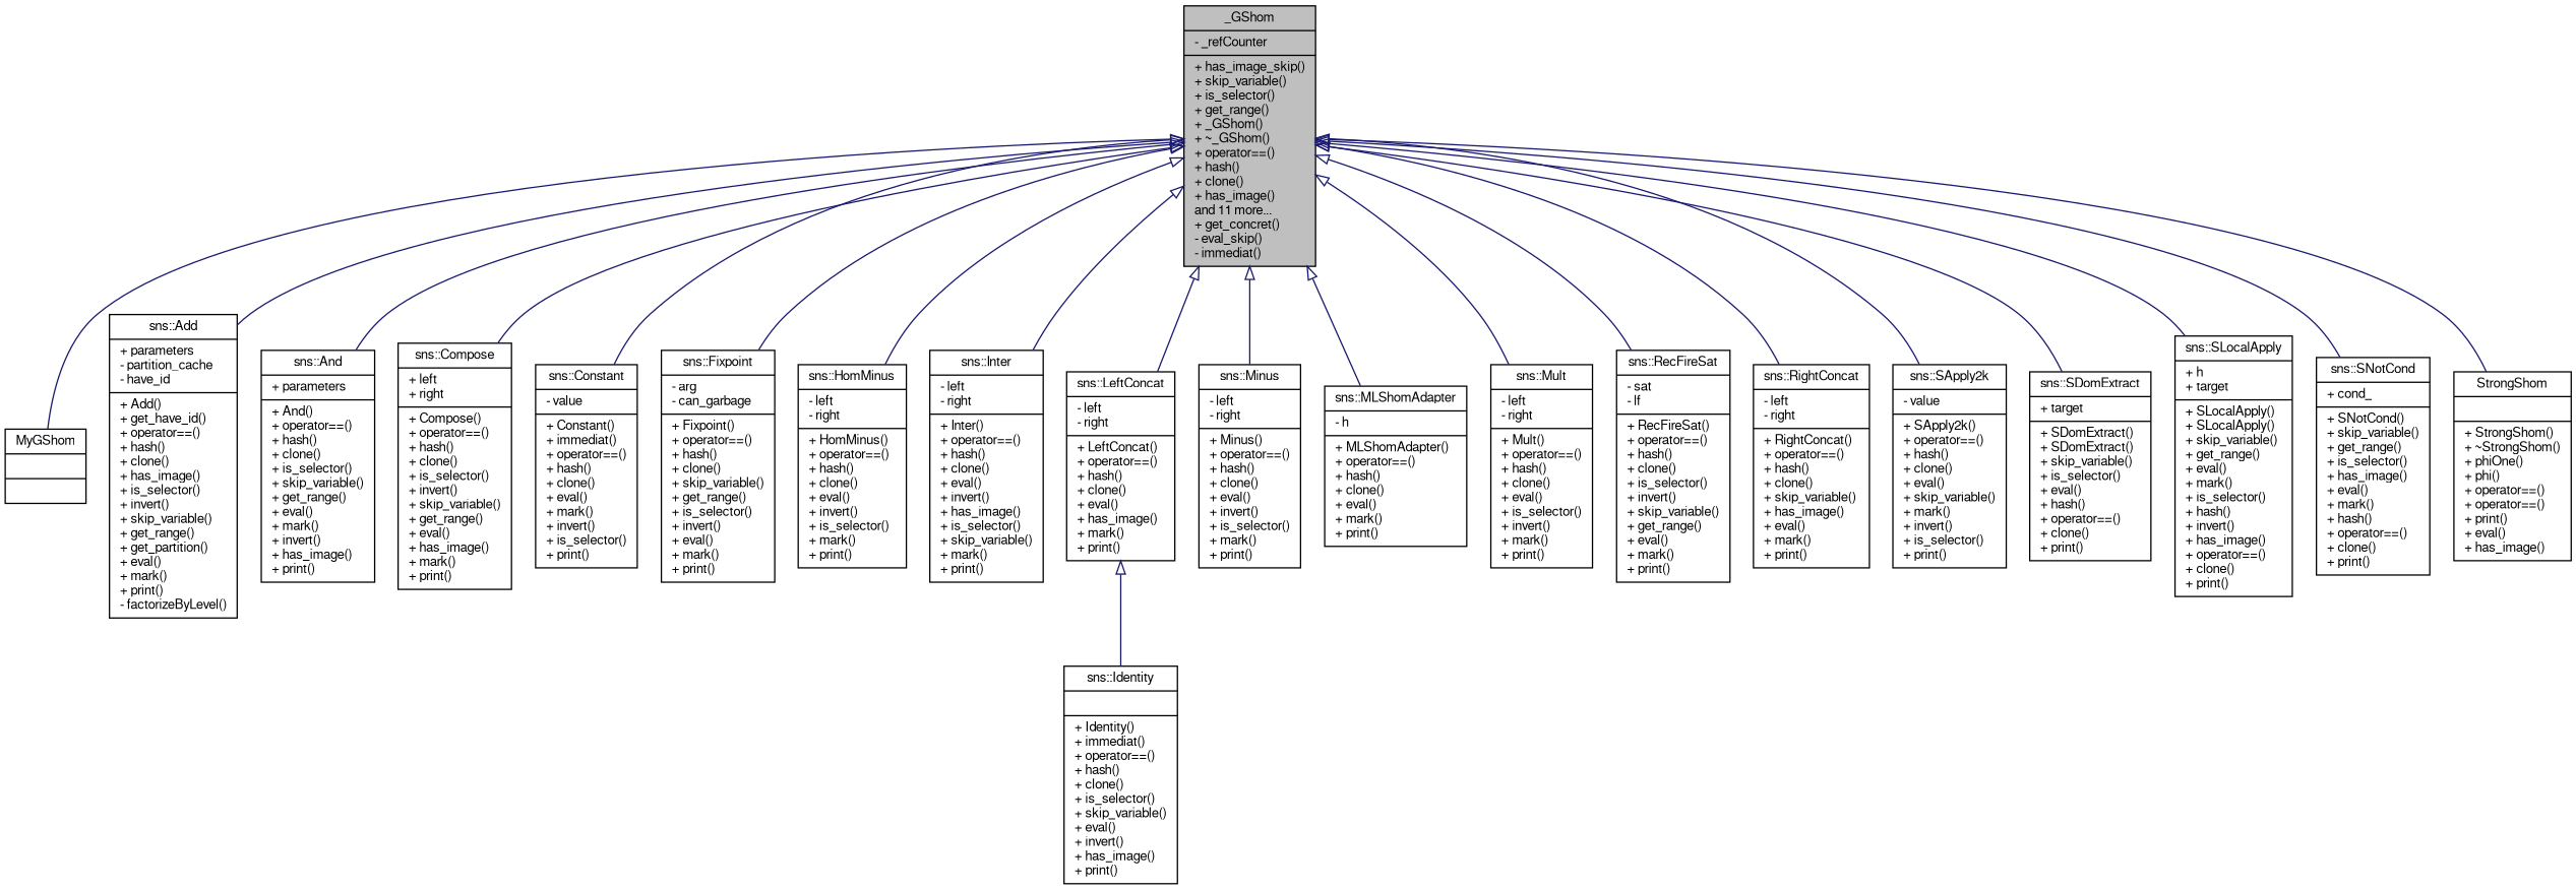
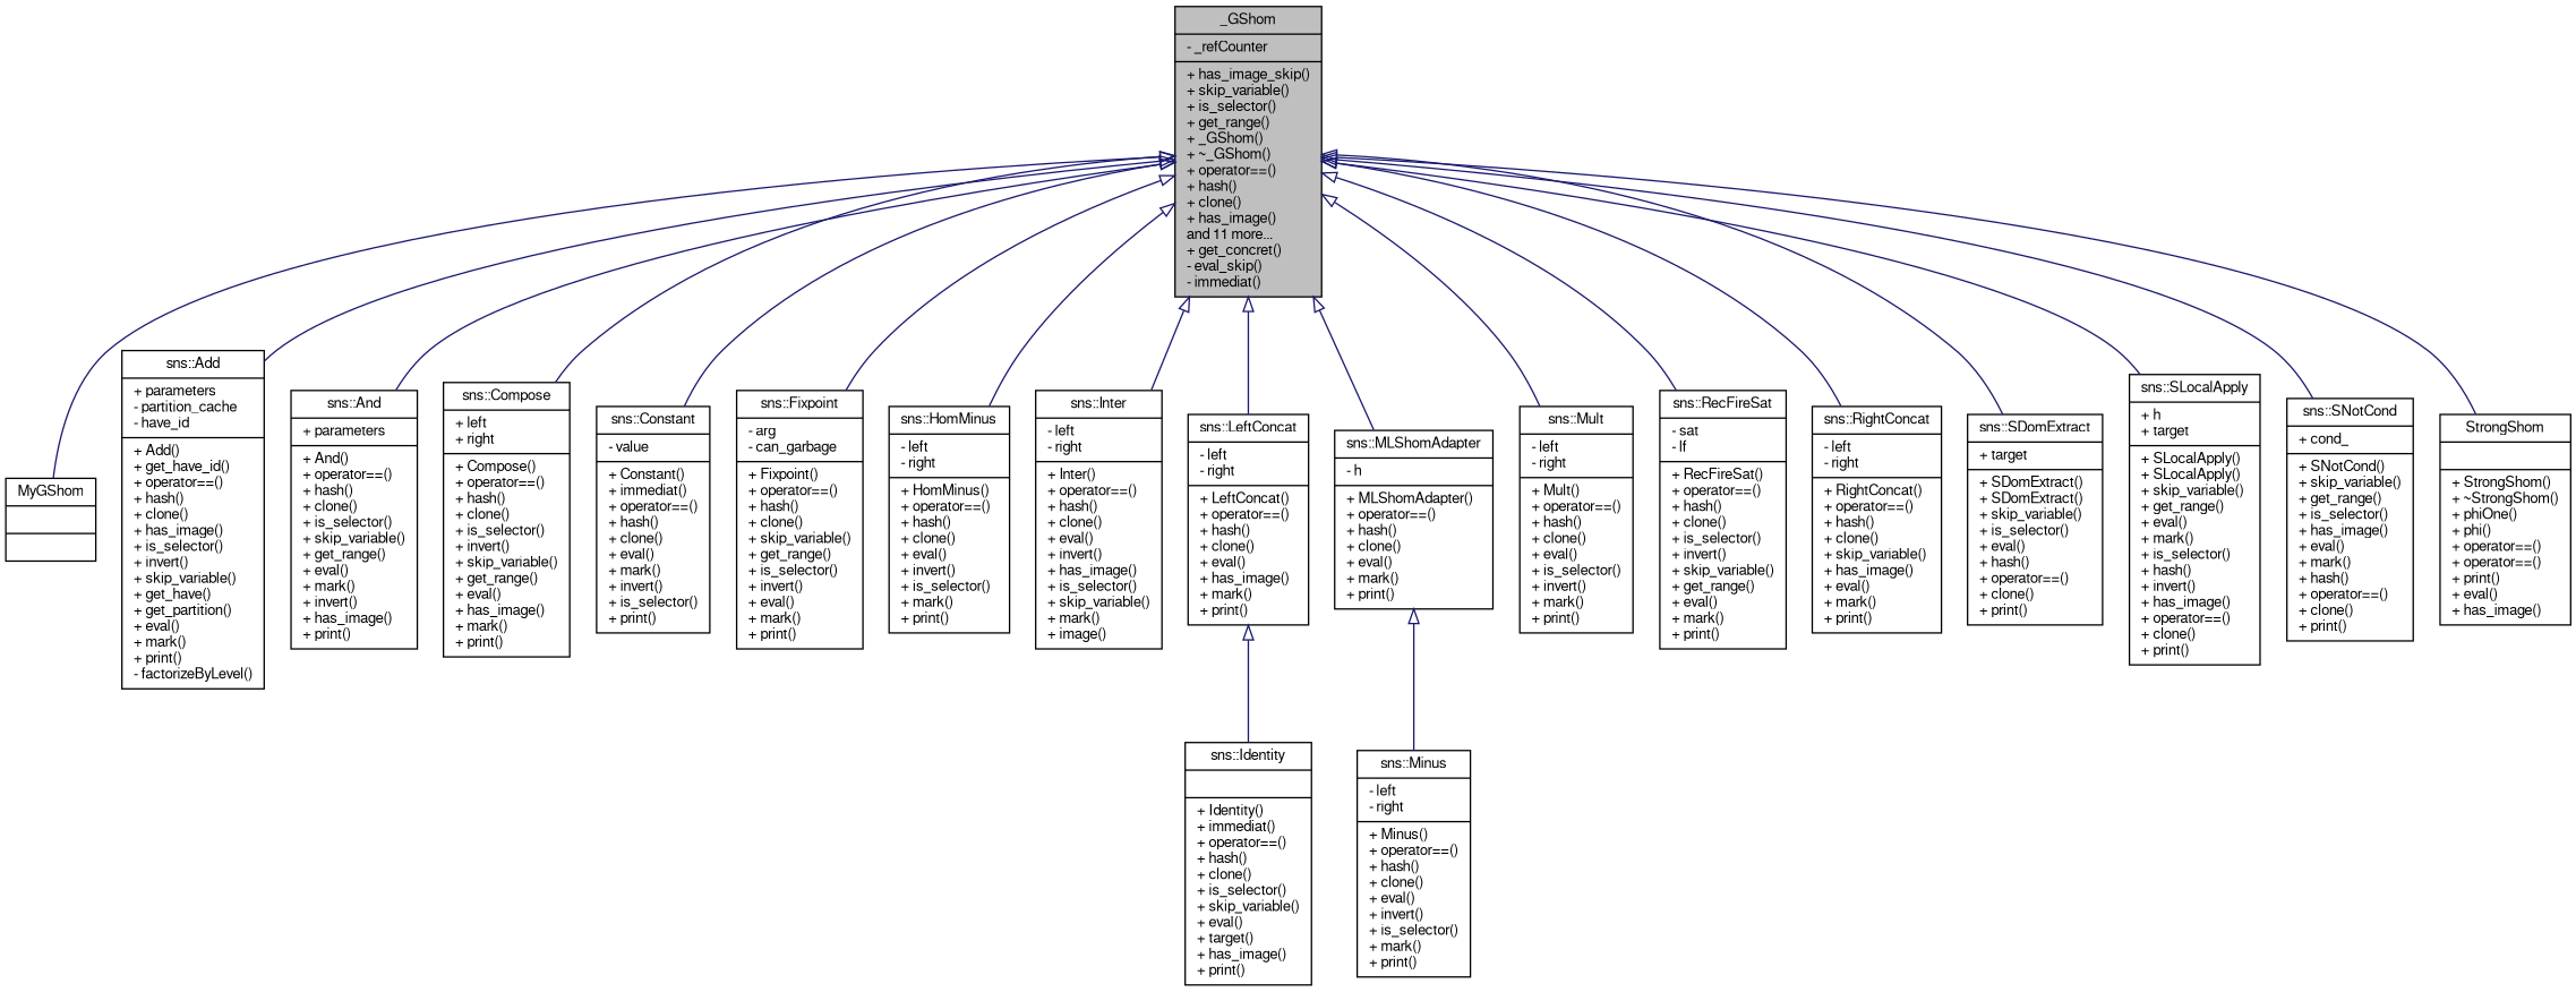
  digraph {
    node [color=black fillcolor=white fontname=FreeSans fontsize=10 shape=record style=filled]
    edge [arrowtail=onormal color=midnightblue dir=back fontname=FreeSans fontsize=10 labelfontname=FreeSans labelfontsize=10 style=solid]
    n1 [fillcolor=grey75 fontcolor=black height=0.2 label="{_GShom\n|- _refCounter\l|+ has_image_skip()\l+ skip_variable()\l+ is_selector()\l+ get_range()\l+ _GShom()\l+ ~_GShom()\l+ operator==()\l+ hash()\l+ clone()\l+ has_image()\land 11 more...\l+ get_concret()\l- eval_skip()\l- immediat()\l}" width=0.4]
    n2 [height=0.2 label="{MyGShom\n||}" width=0.4]
-   n3 [height=0.2 label="{sns::Add\n|+ parameters\l- partition_cache\l- have_id\l|+ Add()\l+ get_have_id()\l+ operator==()\l+ hash()\l+ clone()\l+ has_image()\l+ is_selector()\l+ invert()\l+ skip_variable()\l+ get_range()\l+ get_partition()\l+ eval()\l+ mark()\l+ print()\l- factorizeByLevel()\l}" width=0.4]
+   n3 [height=0.2 label="{sns::Add\n|+ parameters\l- partition_cache\l- have_id\l|+ Add()\l+ get_have_id()\l+ operator==()\l+ hash()\l+ clone()\l+ has_image()\l+ is_selector()\l+ invert()\l+ skip_variable()\l+ get_have()\l+ get_partition()\l+ eval()\l+ mark()\l+ print()\l- factorizeByLevel()\l}" width=0.4]
    n4 [height=0.2 label="{sns::And\n|+ parameters\l|+ And()\l+ operator==()\l+ hash()\l+ clone()\l+ is_selector()\l+ skip_variable()\l+ get_range()\l+ eval()\l+ mark()\l+ invert()\l+ has_image()\l+ print()\l}" width=0.4]
    n5 [height=0.2 label="{sns::Compose\n|+ left\l+ right\l|+ Compose()\l+ operator==()\l+ hash()\l+ clone()\l+ is_selector()\l+ invert()\l+ skip_variable()\l+ get_range()\l+ eval()\l+ has_image()\l+ mark()\l+ print()\l}" width=0.4]
    n6 [height=0.2 label="{sns::Constant\n|- value\l|+ Constant()\l+ immediat()\l+ operator==()\l+ hash()\l+ clone()\l+ eval()\l+ mark()\l+ invert()\l+ is_selector()\l+ print()\l}" width=0.4]
    n7 [height=0.2 label="{sns::Fixpoint\n|- arg\l- can_garbage\l|+ Fixpoint()\l+ operator==()\l+ hash()\l+ clone()\l+ skip_variable()\l+ get_range()\l+ is_selector()\l+ invert()\l+ eval()\l+ mark()\l+ print()\l}" width=0.4]
    n8 [height=0.2 label="{sns::HomMinus\n|- left\l- right\l|+ HomMinus()\l+ operator==()\l+ hash()\l+ clone()\l+ eval()\l+ invert()\l+ is_selector()\l+ mark()\l+ print()\l}" width=0.4]
-   n9 [height=0.2 label="{sns::Inter\n|- left\l- right\l|+ Inter()\l+ operator==()\l+ hash()\l+ clone()\l+ eval()\l+ invert()\l+ has_image()\l+ is_selector()\l+ skip_variable()\l+ mark()\l+ print()\l}" width=0.4]
+   n9 [height=0.2 label="{sns::Inter\n|- left\l- right\l|+ Inter()\l+ operator==()\l+ hash()\l+ clone()\l+ eval()\l+ invert()\l+ has_image()\l+ is_selector()\l+ skip_variable()\l+ mark()\l+ image()\l}" width=0.4]
    n10 [height=0.2 label="{sns::LeftConcat\n|- left\l- right\l|+ LeftConcat()\l+ operator==()\l+ hash()\l+ clone()\l+ eval()\l+ has_image()\l+ mark()\l+ print()\l}" width=0.4]
    n11 [height=0.2 label="{sns::Minus\n|- left\l- right\l|+ Minus()\l+ operator==()\l+ hash()\l+ clone()\l+ eval()\l+ invert()\l+ is_selector()\l+ mark()\l+ print()\l}" width=0.4]
    n12 [height=0.2 label="{sns::MLShomAdapter\n|- h\l|+ MLShomAdapter()\l+ operator==()\l+ hash()\l+ clone()\l+ eval()\l+ mark()\l+ print()\l}" width=0.4]
    n13 [height=0.2 label="{sns::Mult\n|- left\l- right\l|+ Mult()\l+ operator==()\l+ hash()\l+ clone()\l+ eval()\l+ is_selector()\l+ invert()\l+ mark()\l+ print()\l}" width=0.4]
    n14 [height=0.2 label="{sns::RecFireSat\n|- sat\l- lf\l|+ RecFireSat()\l+ operator==()\l+ hash()\l+ clone()\l+ is_selector()\l+ invert()\l+ skip_variable()\l+ get_range()\l+ eval()\l+ mark()\l+ print()\l}" width=0.4]
    n15 [height=0.2 label="{sns::RightConcat\n|- left\l- right\l|+ RightConcat()\l+ operator==()\l+ hash()\l+ clone()\l+ skip_variable()\l+ has_image()\l+ eval()\l+ mark()\l+ print()\l}" width=0.4]
-   n16 [height=0.2 label="{sns::SApply2k\n|- value\l|+ SApply2k()\l+ operator==()\l+ hash()\l+ clone()\l+ eval()\l+ skip_variable()\l+ mark()\l+ invert()\l+ is_selector()\l+ print()\l}" width=0.4]
    n17 [height=0.2 label="{sns::SDomExtract\n|+ target\l|+ SDomExtract()\l+ SDomExtract()\l+ skip_variable()\l+ is_selector()\l+ eval()\l+ hash()\l+ operator==()\l+ clone()\l+ print()\l}" width=0.4]
    n18 [height=0.2 label="{sns::SLocalApply\n|+ h\l+ target\l|+ SLocalApply()\l+ SLocalApply()\l+ skip_variable()\l+ get_range()\l+ eval()\l+ mark()\l+ is_selector()\l+ hash()\l+ invert()\l+ has_image()\l+ operator==()\l+ clone()\l+ print()\l}" width=0.4]
    n19 [height=0.2 label="{sns::SNotCond\n|+ cond_\l|+ SNotCond()\l+ skip_variable()\l+ get_range()\l+ is_selector()\l+ has_image()\l+ eval()\l+ mark()\l+ hash()\l+ operator==()\l+ clone()\l+ print()\l}" width=0.4]
    n20 [height=0.2 label="{StrongShom\n||+ StrongShom()\l+ ~StrongShom()\l+ phiOne()\l+ phi()\l+ operator==()\l+ operator==()\l+ print()\l+ eval()\l+ has_image()\l}" width=0.4]
-   n21 [height=0.2 label="{sns::Identity\n||+ Identity()\l+ immediat()\l+ operator==()\l+ hash()\l+ clone()\l+ is_selector()\l+ skip_variable()\l+ eval()\l+ invert()\l+ has_image()\l+ print()\l}" width=0.4]
+   n21 [height=0.2 label="{sns::Identity\n||+ Identity()\l+ immediat()\l+ operator==()\l+ hash()\l+ clone()\l+ is_selector()\l+ skip_variable()\l+ eval()\l+ target()\l+ has_image()\l+ print()\l}" width=0.4]
    n1 -> n2
    n1 -> n3
    n1 -> n4
    n1 -> n5
    n1 -> n6
    n1 -> n7
    n1 -> n8
    n1 -> n9
    n1 -> n10
-   n1 -> n11
+   n12 -> n11
    n1 -> n12
    n1 -> n13
    n1 -> n14
    n1 -> n15
-   n1 -> n16
    n1 -> n17
    n1 -> n18
    n1 -> n19
    n1 -> n20
    n10 -> n21
  }
